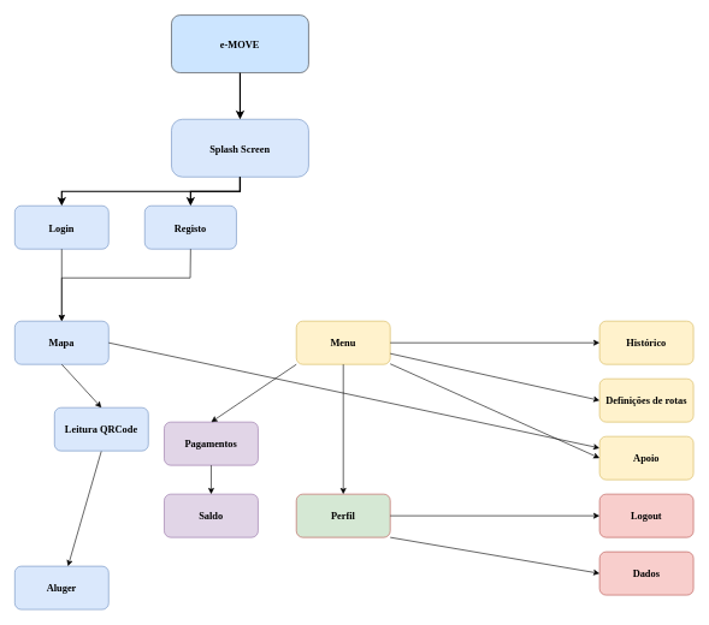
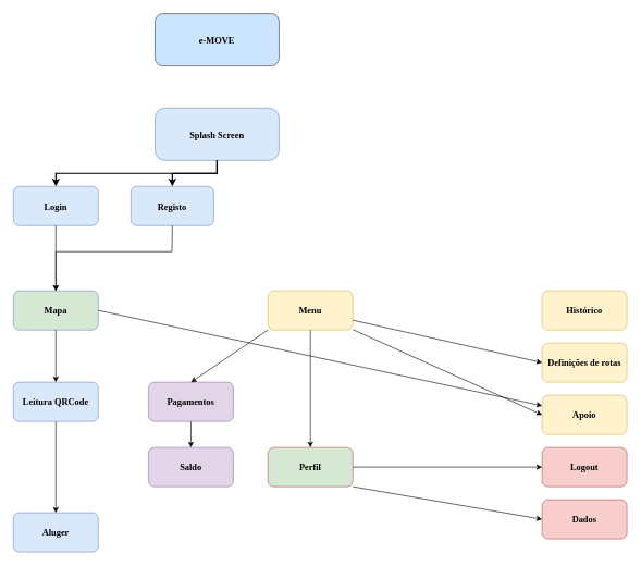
  <mxCell id="0" />
  <mxCell id="1" parent="0" />
  <mxCell id="2" value="e-MOVE" style="rounded=1;fillColor=#cce5ff;strokeColor=#36393d;fontStyle=1;fontFamily=Tahoma;fontSize=14;" parent="1" vertex="1"><mxGeometry x="237" y="20.5" width="190" height="80" as="geometry" /></mxCell>
  <mxCell id="3" value="Splash Screen" style="rounded=1;fillColor=#dae8fc;strokeColor=#6c8ebf;fontStyle=1;fontFamily=Tahoma;fontSize=14;arcSize=19;glass=0;shadow=0;sketch=0;" parent="1" vertex="1"><mxGeometry x="237" y="165" width="190" height="80" as="geometry" /></mxCell>
- <mxCell id="4" value="" style="edgeStyle=elbowEdgeStyle;elbow=vertical;strokeWidth=2;rounded=0" parent="1" source="2" target="3" edge="1"><mxGeometry x="-23" y="135.5" width="100" height="100" as="geometry"><mxPoint x="-543" y="70.5" as="sourcePoint" /><mxPoint x="-443" y="-29.5" as="targetPoint" /></mxGeometry></mxCell>
  <mxCell id="5" value="" style="edgeStyle=elbowEdgeStyle;elbow=vertical;strokeWidth=2;rounded=0;entryX=0.5;entryY=0;entryDx=0;entryDy=0;" parent="1" source="3" edge="1" target="7"><mxGeometry x="627" y="130" width="100" height="100" as="geometry"><mxPoint x="107" y="65" as="sourcePoint" /><mxPoint x="252" y="285" as="targetPoint" /></mxGeometry></mxCell>
  <mxCell id="6" value="" style="edgeStyle=elbowEdgeStyle;elbow=vertical;strokeWidth=2;rounded=0;exitX=0.5;exitY=1;exitDx=0;exitDy=0;entryX=0.5;entryY=0;entryDx=0;entryDy=0;" parent="1" source="3" target="8" edge="1"><mxGeometry x="637" y="140" width="100" height="100" as="geometry"><mxPoint x="342" y="255" as="sourcePoint" /><mxPoint x="450" y="289.5" as="targetPoint" /></mxGeometry></mxCell>
  <mxCell id="7" value="Login" style="rounded=1;fillColor=#dae8fc;strokeColor=#6c8ebf;fontStyle=1;fontFamily=Tahoma;fontSize=14" parent="1" vertex="1"><mxGeometry x="20" y="285" width="130" height="60" as="geometry" /></mxCell>
  <mxCell id="8" value="Registo" style="rounded=1;fillColor=#dae8fc;strokeColor=#6c8ebf;fontStyle=1;fontFamily=Tahoma;fontSize=14" parent="1" vertex="1"><mxGeometry x="200" y="285" width="127" height="60" as="geometry" /></mxCell>
  <mxCell id="9" value="Menu" style="rounded=1;fillColor=#fff2cc;strokeColor=#d6b656;fontStyle=1;fontFamily=Tahoma;fontSize=14" parent="1" vertex="1"><mxGeometry x="410" y="445" width="130" height="60" as="geometry" /></mxCell>
  <mxCell id="10" value="" style="endArrow=classic;html=1;rounded=0;exitX=0.5;exitY=1;exitDx=0;exitDy=0;entryX=0.5;entryY=0;entryDx=0;entryDy=0;" parent="1" source="7" target="11" edge="1"><mxGeometry width="50" height="50" relative="1" as="geometry"><mxPoint x="-60" y="325" as="sourcePoint" /><mxPoint x="250" y="445" as="targetPoint" /><Array as="points" /></mxGeometry></mxCell>
- <mxCell id="11" value="Mapa" style="rounded=1;fillColor=#dae8fc;strokeColor=#6c8ebf;fontStyle=1;fontFamily=Tahoma;fontSize=14" parent="1" vertex="1"><mxGeometry x="20" y="445" width="130" height="60" as="geometry" /></mxCell>
+ <mxCell id="11" value="Mapa" style="rounded=1;fillColor=#d5e8d4;strokeColor=#6c8ebf;fontStyle=1;fontFamily=Tahoma;fontSize=14;" parent="1" vertex="1"><mxGeometry x="20" y="445" width="130" height="60" as="geometry" /></mxCell>
  <mxCell id="12" value="Perfil" style="rounded=1;fillColor=#d5e8d4;strokeColor=#b85450;fontStyle=1;fontFamily=Tahoma;fontSize=14;" parent="1" vertex="1"><mxGeometry x="410" y="685" width="130" height="60" as="geometry" /></mxCell>
  <mxCell id="13" value="" style="endArrow=classic;html=1;rounded=0;" parent="1" source="9" target="12" edge="1"><mxGeometry width="50" height="50" relative="1" as="geometry"><mxPoint x="95" y="585" as="sourcePoint" /><mxPoint x="95" y="705" as="targetPoint" /></mxGeometry></mxCell>
  <mxCell id="14" value="Aluger" style="rounded=1;fillColor=#dae8fc;strokeColor=#6c8ebf;fontStyle=1;fontFamily=Tahoma;fontSize=14" parent="1" vertex="1"><mxGeometry x="20" y="785" width="130" height="60" as="geometry" /></mxCell>
  <mxCell id="15" value="" style="endArrow=classic;html=1;rounded=0;exitX=0.5;exitY=1;exitDx=0;exitDy=0;" parent="1" source="23" target="14" edge="1"><mxGeometry width="50" height="50" relative="1" as="geometry"><mxPoint x="275" y="755" as="sourcePoint" /><mxPoint x="285" y="705" as="targetPoint" /></mxGeometry></mxCell>
  <mxCell id="16" value="Pagamentos" style="rounded=1;fillColor=#e1d5e7;strokeColor=#9673a6;fontStyle=1;fontFamily=Tahoma;fontSize=14" parent="1" vertex="1"><mxGeometry x="227" y="585" width="130" height="60" as="geometry" /></mxCell>
  <mxCell id="17" value="" style="endArrow=classic;html=1;rounded=0;exitX=0;exitY=1;exitDx=0;exitDy=0;entryX=0.5;entryY=0;entryDx=0;entryDy=0;" parent="1" source="9" target="16" edge="1"><mxGeometry width="50" height="50" relative="1" as="geometry"><mxPoint x="140" y="665" as="sourcePoint" /><mxPoint x="190" y="615" as="targetPoint" /></mxGeometry></mxCell>
  <mxCell id="18" value="Dados" style="rounded=1;fillColor=#f8cecc;strokeColor=#b85450;fontStyle=1;fontFamily=Tahoma;fontSize=14" parent="1" vertex="1"><mxGeometry x="830" y="765" width="130" height="60" as="geometry" /></mxCell>
  <mxCell id="19" value="" style="endArrow=classic;html=1;rounded=0;exitX=1;exitY=1;exitDx=0;exitDy=0;entryX=0;entryY=0.5;entryDx=0;entryDy=0;exitPerimeter=0;" parent="1" source="12" target="18" edge="1"><mxGeometry width="50" height="50" relative="1" as="geometry"><mxPoint x="515" y="705" as="sourcePoint" /><mxPoint x="515" y="815" as="targetPoint" /><Array as="points" /></mxGeometry></mxCell>
  <mxCell id="20" value="" style="endArrow=classic;html=1;rounded=0;exitX=0.5;exitY=1;exitDx=0;exitDy=0;entryX=0.5;entryY=0;entryDx=0;entryDy=0;" parent="1" source="8" target="11" edge="1"><mxGeometry width="50" height="50" relative="1" as="geometry"><mxPoint x="260" y="545" as="sourcePoint" /><mxPoint x="450" y="455" as="targetPoint" /><Array as="points"><mxPoint x="263" y="385" /><mxPoint x="85" y="385" /></Array></mxGeometry></mxCell>
  <mxCell id="21" value="Logout" style="rounded=1;fillColor=#f8cecc;strokeColor=#b85450;fontStyle=1;fontFamily=Tahoma;fontSize=14" parent="1" vertex="1"><mxGeometry x="830" y="685" width="130" height="60" as="geometry" /></mxCell>
  <mxCell id="22" value="" style="endArrow=classic;html=1;rounded=0;exitX=1;exitY=0.5;exitDx=0;exitDy=0;entryX=0;entryY=0.5;entryDx=0;entryDy=0;" parent="1" source="12" target="21" edge="1"><mxGeometry width="50" height="50" relative="1" as="geometry"><mxPoint x="175" y="705" as="sourcePoint" /><mxPoint x="175" y="825" as="targetPoint" /><Array as="points" /></mxGeometry></mxCell>
- <mxCell id="23" value="Leitura QRCode" style="rounded=1;fillColor=#dae8fc;strokeColor=#6c8ebf;fontStyle=1;fontFamily=Tahoma;fontSize=14" parent="1" vertex="1"><mxGeometry x="75" y="565" width="130" height="60" as="geometry" /></mxCell>
+ <mxCell id="23" value="Leitura QRCode" style="rounded=1;fillColor=#dae8fc;strokeColor=#6c8ebf;fontStyle=1;fontFamily=Tahoma;fontSize=14" parent="1" vertex="1"><mxGeometry x="20" y="585" width="130" height="60" as="geometry" /></mxCell>
  <mxCell id="24" value="" style="endArrow=classic;html=1;rounded=0;exitX=0.5;exitY=1;exitDx=0;exitDy=0;entryX=0.5;entryY=0;entryDx=0;entryDy=0;" parent="1" source="11" target="23" edge="1"><mxGeometry width="50" height="50" relative="1" as="geometry"><mxPoint x="60" y="725" as="sourcePoint" /><mxPoint x="110" y="675" as="targetPoint" /><Array as="points" /></mxGeometry></mxCell>
  <mxCell id="25" value="" style="endArrow=classic;html=1;rounded=0;exitX=1;exitY=0.5;exitDx=0;exitDy=0;" parent="1" source="11" target="31" edge="1"><mxGeometry width="50" height="50" relative="1" as="geometry"><mxPoint x="200" y="615" as="sourcePoint" /><mxPoint x="250" y="565" as="targetPoint" /></mxGeometry></mxCell>
  <mxCell id="26" value="Histórico" style="rounded=1;fillColor=#fff2cc;strokeColor=#d6b656;fontStyle=1;fontFamily=Tahoma;fontSize=14" parent="1" vertex="1"><mxGeometry x="830" y="445" width="130" height="60" as="geometry" /></mxCell>
- <mxCell id="27" value="" style="endArrow=classic;html=1;rounded=0;exitX=1;exitY=0.5;exitDx=0;exitDy=0;entryX=0;entryY=0.5;entryDx=0;entryDy=0;" parent="1" source="9" target="26" edge="1"><mxGeometry width="50" height="50" relative="1" as="geometry"><mxPoint x="200" y="615" as="sourcePoint" /><mxPoint x="250" y="565" as="targetPoint" /></mxGeometry></mxCell>
  <mxCell id="28" value="Definições de rotas" style="rounded=1;fillColor=#fff2cc;strokeColor=#d6b656;fontStyle=1;fontFamily=Tahoma;fontSize=14" parent="1" vertex="1"><mxGeometry x="830" y="525" width="130" height="60" as="geometry" /></mxCell>
  <mxCell id="29" value="" style="endArrow=classic;html=1;rounded=0;exitX=1;exitY=0.75;exitDx=0;exitDy=0;entryX=0;entryY=0.5;entryDx=0;entryDy=0;" parent="1" source="9" target="28" edge="1"><mxGeometry width="50" height="50" relative="1" as="geometry"><mxPoint x="360" y="705" as="sourcePoint" /><mxPoint x="410" y="655" as="targetPoint" /><Array as="points" /></mxGeometry></mxCell>
  <mxCell id="30" value="Saldo" style="rounded=1;fillColor=#e1d5e7;strokeColor=#9673a6;fontStyle=1;fontFamily=Tahoma;fontSize=14" vertex="1" parent="1"><mxGeometry x="227" y="685" width="130" height="60" as="geometry" /></mxCell>
  <mxCell id="31" value="Apoio" style="rounded=1;fillColor=#fff2cc;strokeColor=#d6b656;fontStyle=1;fontFamily=Tahoma;fontSize=14" vertex="1" parent="1"><mxGeometry x="830" y="605" width="130" height="60" as="geometry" /></mxCell>
  <mxCell id="32" value="" style="endArrow=classic;html=1;rounded=0;entryX=0;entryY=0.5;entryDx=0;entryDy=0;" edge="1" parent="1" source="9" target="31"><mxGeometry width="50" height="50" relative="1" as="geometry"><mxPoint x="480" y="685" as="sourcePoint" /><mxPoint x="530" y="635" as="targetPoint" /></mxGeometry></mxCell>
  <mxCell id="33" value="" style="endArrow=classic;html=1;rounded=0;entryX=0.5;entryY=0;entryDx=0;entryDy=0;" edge="1" parent="1" source="16" target="30"><mxGeometry width="50" height="50" relative="1" as="geometry"><mxPoint x="480" y="685" as="sourcePoint" /><mxPoint x="530" y="635" as="targetPoint" /></mxGeometry></mxCell>
